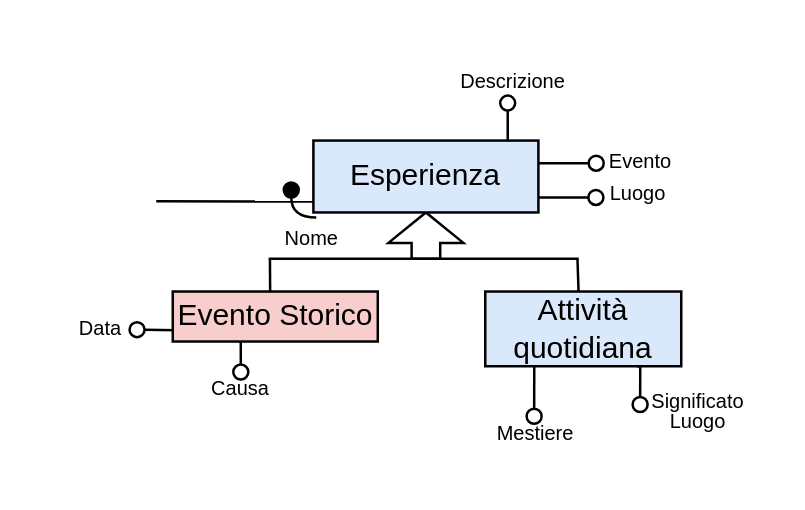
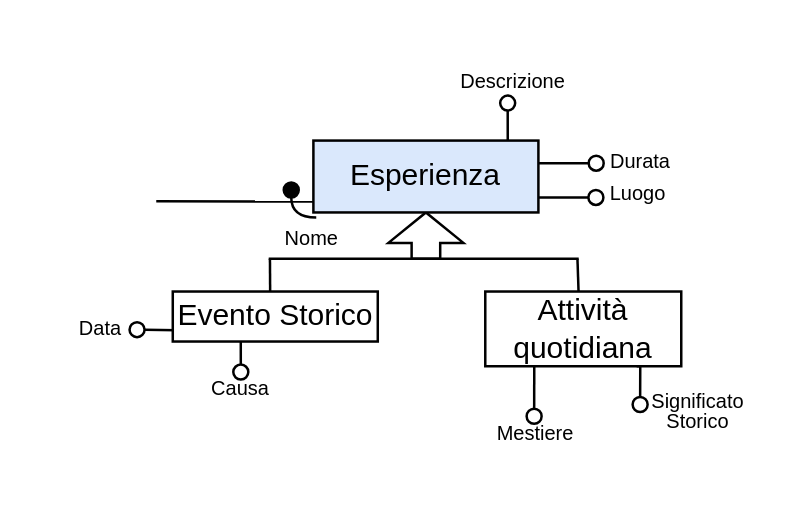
  <mxCell id="0" />
  <mxCell id="1" parent="0" />
  <mxCell id="2" style="edgeStyle=orthogonalEdgeStyle;rounded=0;orthogonalLoop=1;jettySize=auto;html=1;exitX=0.75;exitY=0;exitDx=0;exitDy=0;endArrow=oval;endFill=0;" edge="1" parent="1"><mxGeometry relative="1" as="geometry"><mxPoint x="202.57" y="40.73" as="targetPoint" /><mxPoint x="204.07" y="56.98" as="sourcePoint" /></mxGeometry></mxCell>
  <mxCell id="3" style="edgeStyle=orthogonalEdgeStyle;rounded=0;orthogonalLoop=1;jettySize=auto;html=1;exitX=1;exitY=0.5;exitDx=0;exitDy=0;entryX=0.25;entryY=1;entryDx=0;entryDy=0;endArrow=oval;endFill=0;" edge="1" parent="1"><mxGeometry relative="1" as="geometry"><mxPoint x="211.74" y="127.105" as="sourcePoint" /><mxPoint x="247.74" y="119.48" as="targetPoint" /></mxGeometry></mxCell>
  <mxCell id="4" value="&lt;font style=&quot;font-size: 8px;&quot;&gt;Nome&lt;/font&gt;" style="text;html=1;align=center;verticalAlign=middle;whiteSpace=wrap;rounded=1;strokeColor=none;" vertex="1" parent="1"><mxGeometry x="110.07" y="89.49" width="28.61" height="8.48" as="geometry" /></mxCell>
  <mxCell id="5" value="&lt;font style=&quot;font-size: 8px;&quot;&gt;Descrizione&lt;/font&gt;" style="text;html=1;align=center;verticalAlign=middle;whiteSpace=wrap;rounded=1;strokeColor=none;" vertex="1" parent="1"><mxGeometry x="184.86" y="20.73" width="40" height="20" as="geometry" /></mxCell>
- <mxCell id="6" value="&lt;font style=&quot;font-size: 8px;&quot;&gt;Evento&lt;/font&gt;" style="text;html=1;align=center;verticalAlign=middle;whiteSpace=wrap;rounded=1;strokeColor=none;" vertex="1" parent="1"><mxGeometry x="235.86" y="52.98" width="40" height="20" as="geometry" /></mxCell>
+ <mxCell id="6" value="&lt;font style=&quot;font-size: 8px;&quot;&gt;Durata&lt;/font&gt;" style="text;html=1;align=center;verticalAlign=middle;whiteSpace=wrap;rounded=1;strokeColor=none;" vertex="1" parent="1"><mxGeometry x="235.86" y="52.98" width="40" height="20" as="geometry" /></mxCell>
  <mxCell id="7" value="&lt;font style=&quot;font-size: 8px;&quot;&gt;Luogo&lt;/font&gt;" style="text;html=1;align=center;verticalAlign=middle;whiteSpace=wrap;rounded=1;strokeColor=none;" vertex="1" parent="1"><mxGeometry x="234.86" y="66.48" width="40" height="20" as="geometry" /></mxCell>
  <mxCell id="8" value="" style="shape=singleArrow;direction=north;whiteSpace=wrap;html=1;arrowWidth=0.381;arrowSize=0.658;" vertex="1" parent="1"><mxGeometry x="154.86" y="84.48" width="30" height="18.5" as="geometry" /></mxCell>
  <mxCell id="9" value="" style="endArrow=none;html=1;rounded=0;exitX=0.475;exitY=0.003;exitDx=0;exitDy=0;exitPerimeter=0;" edge="1" parent="1" source="22"><mxGeometry width="50" height="50" relative="1" as="geometry"><mxPoint x="50.48" y="107.98" as="sourcePoint" /><mxPoint x="107.48" y="102.98" as="targetPoint" /></mxGeometry></mxCell>
  <mxCell id="10" value="" style="endArrow=none;html=1;rounded=0;" edge="1" parent="1"><mxGeometry width="50" height="50" relative="1" as="geometry"><mxPoint x="106.98" y="102.98" as="sourcePoint" /><mxPoint x="230.98" y="102.98" as="targetPoint" /></mxGeometry></mxCell>
  <mxCell id="11" value="" style="endArrow=none;html=1;rounded=0;entryX=0.476;entryY=-0.004;entryDx=0;entryDy=0;entryPerimeter=0;" edge="1" parent="1" target="24"><mxGeometry width="50" height="50" relative="1" as="geometry"><mxPoint x="230.48" y="102.98" as="sourcePoint" /><mxPoint x="310.48" y="57.98" as="targetPoint" /></mxGeometry></mxCell>
  <mxCell id="12" style="edgeStyle=orthogonalEdgeStyle;rounded=0;orthogonalLoop=1;jettySize=auto;html=1;exitX=1;exitY=0.5;exitDx=0;exitDy=0;endArrow=oval;endFill=0;" edge="1" parent="1"><mxGeometry relative="1" as="geometry"><mxPoint x="214.86" y="64.78" as="sourcePoint" /><mxPoint x="237.98" y="64.78" as="targetPoint" /></mxGeometry></mxCell>
  <mxCell id="13" style="edgeStyle=orthogonalEdgeStyle;rounded=0;orthogonalLoop=1;jettySize=auto;html=1;exitX=1;exitY=0.5;exitDx=0;exitDy=0;endArrow=oval;endFill=0;" edge="1" parent="1"><mxGeometry relative="1" as="geometry"><mxPoint x="214.86" y="78.48" as="sourcePoint" /><mxPoint x="237.86" y="78.48" as="targetPoint" /><Array as="points"><mxPoint x="230.86" y="78.48" /></Array></mxGeometry></mxCell>
  <mxCell id="14" value="" style="curved=1;endArrow=oval;html=1;rounded=0;endFill=1;" edge="1" parent="1"><mxGeometry width="50" height="50" relative="1" as="geometry"><mxPoint x="126" y="86.48" as="sourcePoint" /><mxPoint x="116" y="75.48" as="targetPoint" /><Array as="points"><mxPoint x="116" y="86.48" /></Array></mxGeometry></mxCell>
  <mxCell id="15" value="" style="endArrow=none;html=1;rounded=0;entryX=0.022;entryY=0.849;entryDx=0;entryDy=0;entryPerimeter=0;" edge="1" parent="1" target="16"><mxGeometry width="50" height="50" relative="1" as="geometry"><mxPoint x="62" y="80" as="sourcePoint" /><mxPoint x="12" y="76" as="targetPoint" /><Array as="points" /></mxGeometry></mxCell>
  <mxCell id="16" value="Esperienza" style="whiteSpace=wrap;html=1;align=center;fillColor=#dae8fc;" vertex="1" parent="1"><mxGeometry x="124.86" y="55.73" width="90" height="28.75" as="geometry" /></mxCell>
  <mxCell id="17" style="edgeStyle=orthogonalEdgeStyle;rounded=0;orthogonalLoop=1;jettySize=auto;html=1;exitX=0.75;exitY=0;exitDx=0;exitDy=0;endArrow=oval;endFill=0;" edge="1" parent="1"><mxGeometry relative="1" as="geometry"><mxPoint x="95.82" y="148.32" as="targetPoint" /><mxPoint x="94.45" y="131.6" as="sourcePoint" /></mxGeometry></mxCell>
  <mxCell id="18" style="edgeStyle=orthogonalEdgeStyle;rounded=0;orthogonalLoop=1;jettySize=auto;html=1;exitX=1;exitY=0.5;exitDx=0;exitDy=0;endArrow=oval;endFill=0;" edge="1" parent="1"><mxGeometry relative="1" as="geometry"><mxPoint x="77.32" y="131.6" as="sourcePoint" /><mxPoint x="54.32" y="131.35" as="targetPoint" /><Array as="points"><mxPoint x="70.32" y="131.6" /></Array></mxGeometry></mxCell>
  <mxCell id="19" value="&lt;font style=&quot;font-size: 8px;&quot;&gt;Causa&lt;/font&gt;" style="text;html=1;align=center;verticalAlign=middle;whiteSpace=wrap;rounded=1;strokeColor=none;" vertex="1" parent="1"><mxGeometry x="76" y="144.3" width="40" height="20" as="geometry" /></mxCell>
  <mxCell id="20" value="&lt;font style=&quot;font-size: 8px;&quot;&gt;Data&lt;/font&gt;" style="text;html=1;align=center;verticalAlign=middle;whiteSpace=wrap;rounded=1;strokeColor=none;" vertex="1" parent="1"><mxGeometry x="20" y="120" width="40" height="20" as="geometry" /></mxCell>
  <mxCell id="21" value="&lt;span style=&quot;font-size: 8px;&quot;&gt;Mestiere&lt;/span&gt;" style="text;html=1;align=center;verticalAlign=middle;whiteSpace=wrap;rounded=1;strokeColor=none;" vertex="1" parent="1"><mxGeometry x="193.61" y="161.91" width="40" height="20" as="geometry" /></mxCell>
- <mxCell id="22" value="Evento Storico" style="whiteSpace=wrap;html=1;align=center;fillColor=#f8cecc;" vertex="1" parent="1"><mxGeometry x="68.61" y="116.11" width="82" height="20" as="geometry" /></mxCell>
+ <mxCell id="22" value="Evento Storico" style="whiteSpace=wrap;html=1;align=center;" vertex="1" parent="1"><mxGeometry x="68.61" y="116.11" width="82" height="20" as="geometry" /></mxCell>
  <mxCell id="23" style="edgeStyle=orthogonalEdgeStyle;rounded=0;orthogonalLoop=1;jettySize=auto;html=1;exitX=0.25;exitY=1;exitDx=0;exitDy=0;endArrow=oval;endFill=0;" edge="1" parent="1" source="24"><mxGeometry relative="1" as="geometry"><mxPoint x="213.154" y="166" as="targetPoint" /></mxGeometry></mxCell>
- <mxCell id="24" value="Attività quotidiana" style="whiteSpace=wrap;html=1;align=center;fillColor=#dae8fc;" vertex="1" parent="1"><mxGeometry x="193.61" y="116.11" width="78.39" height="29.89" as="geometry" /></mxCell>
- <mxCell id="25" value="&lt;font style=&quot;font-size: 8px;&quot;&gt;Significato&lt;/font&gt;&lt;div style=&quot;line-height: 20%;&quot;&gt;&lt;font style=&quot;font-size: 8px;&quot;&gt;Luogo&lt;/font&gt;&lt;/div&gt;" style="text;html=1;align=center;verticalAlign=middle;whiteSpace=wrap;rounded=1;strokeColor=none;" vertex="1" parent="1"><mxGeometry x="259.47" y="151" width="40" height="20" as="geometry" /></mxCell>
+ <mxCell id="24" value="Attività quotidiana" style="whiteSpace=wrap;html=1;align=center;" vertex="1" parent="1"><mxGeometry x="193.61" y="116.11" width="78.39" height="29.89" as="geometry" /></mxCell>
+ <mxCell id="25" value="&lt;font style=&quot;font-size: 8px;&quot;&gt;Significato&lt;/font&gt;&lt;div style=&quot;line-height: 20%;&quot;&gt;&lt;font style=&quot;font-size: 8px;&quot;&gt;Storico&lt;/font&gt;&lt;/div&gt;" style="text;html=1;align=center;verticalAlign=middle;whiteSpace=wrap;rounded=1;strokeColor=none;" vertex="1" parent="1"><mxGeometry x="259.47" y="151" width="40" height="20" as="geometry" /></mxCell>
  <mxCell id="26" style="edgeStyle=orthogonalEdgeStyle;rounded=0;orthogonalLoop=1;jettySize=auto;html=1;exitX=0.75;exitY=0;exitDx=0;exitDy=0;endArrow=oval;endFill=0;" edge="1" parent="1"><mxGeometry relative="1" as="geometry"><mxPoint x="255.55" y="161.3" as="targetPoint" /><mxPoint x="254.17" y="146.01" as="sourcePoint" /></mxGeometry></mxCell>
